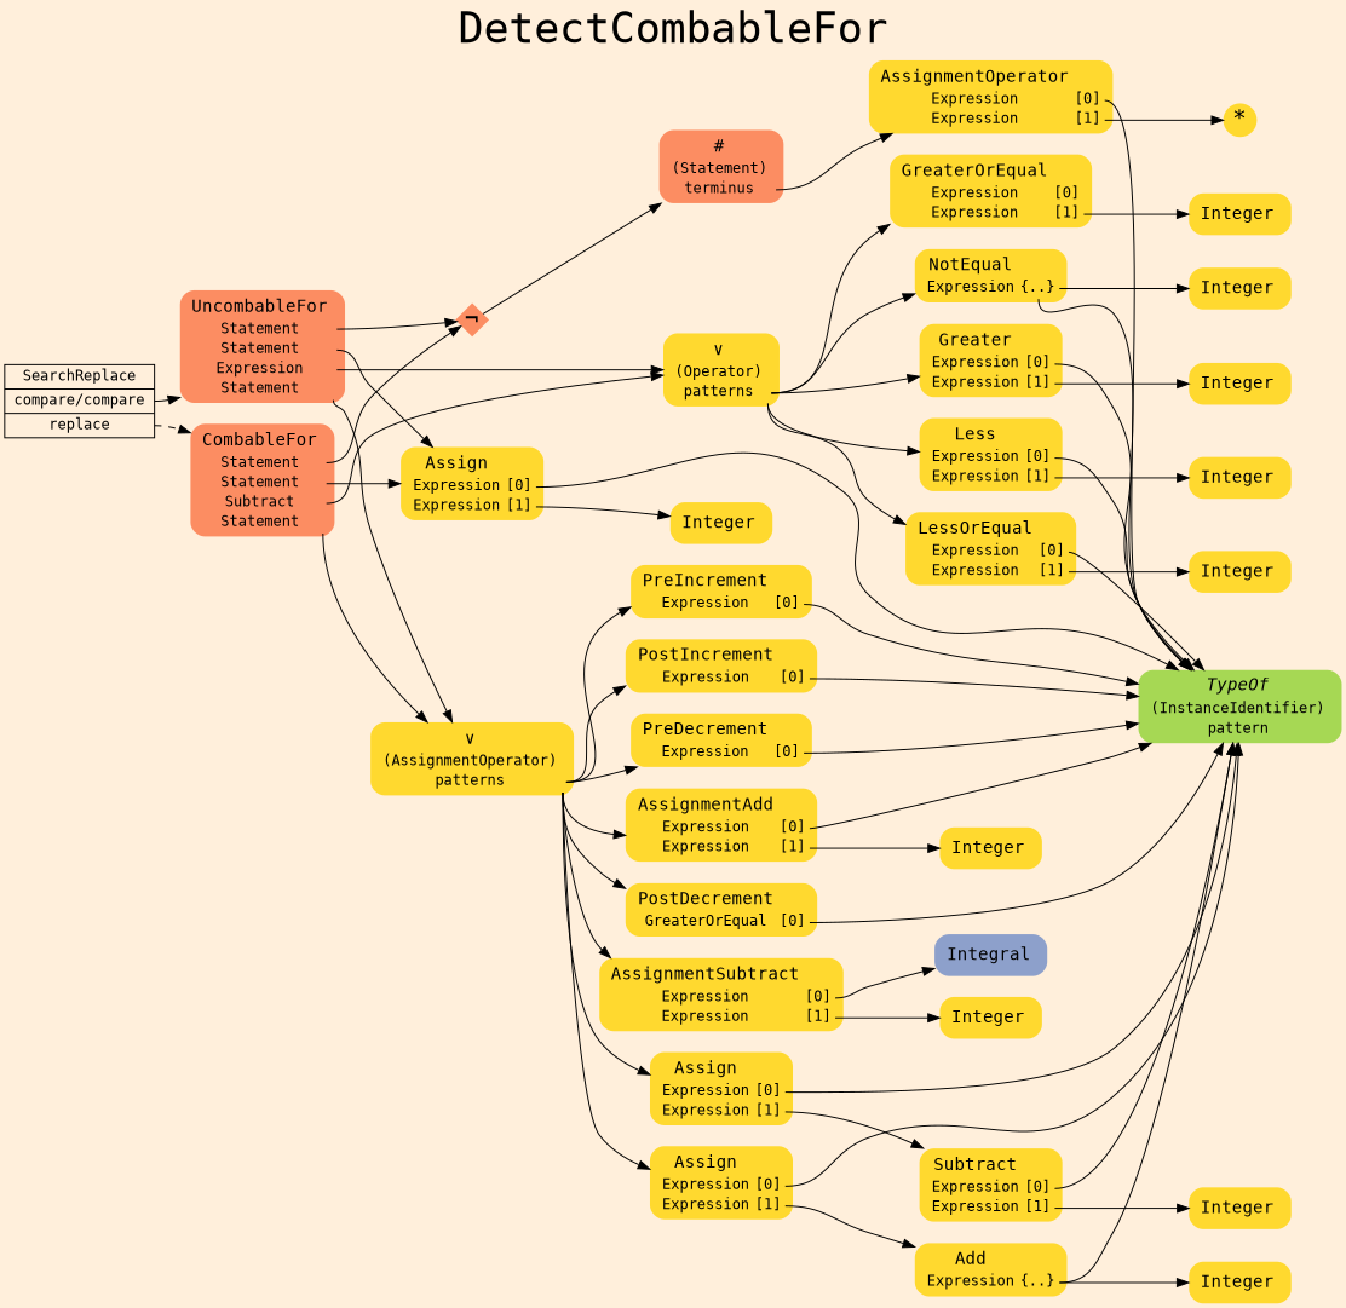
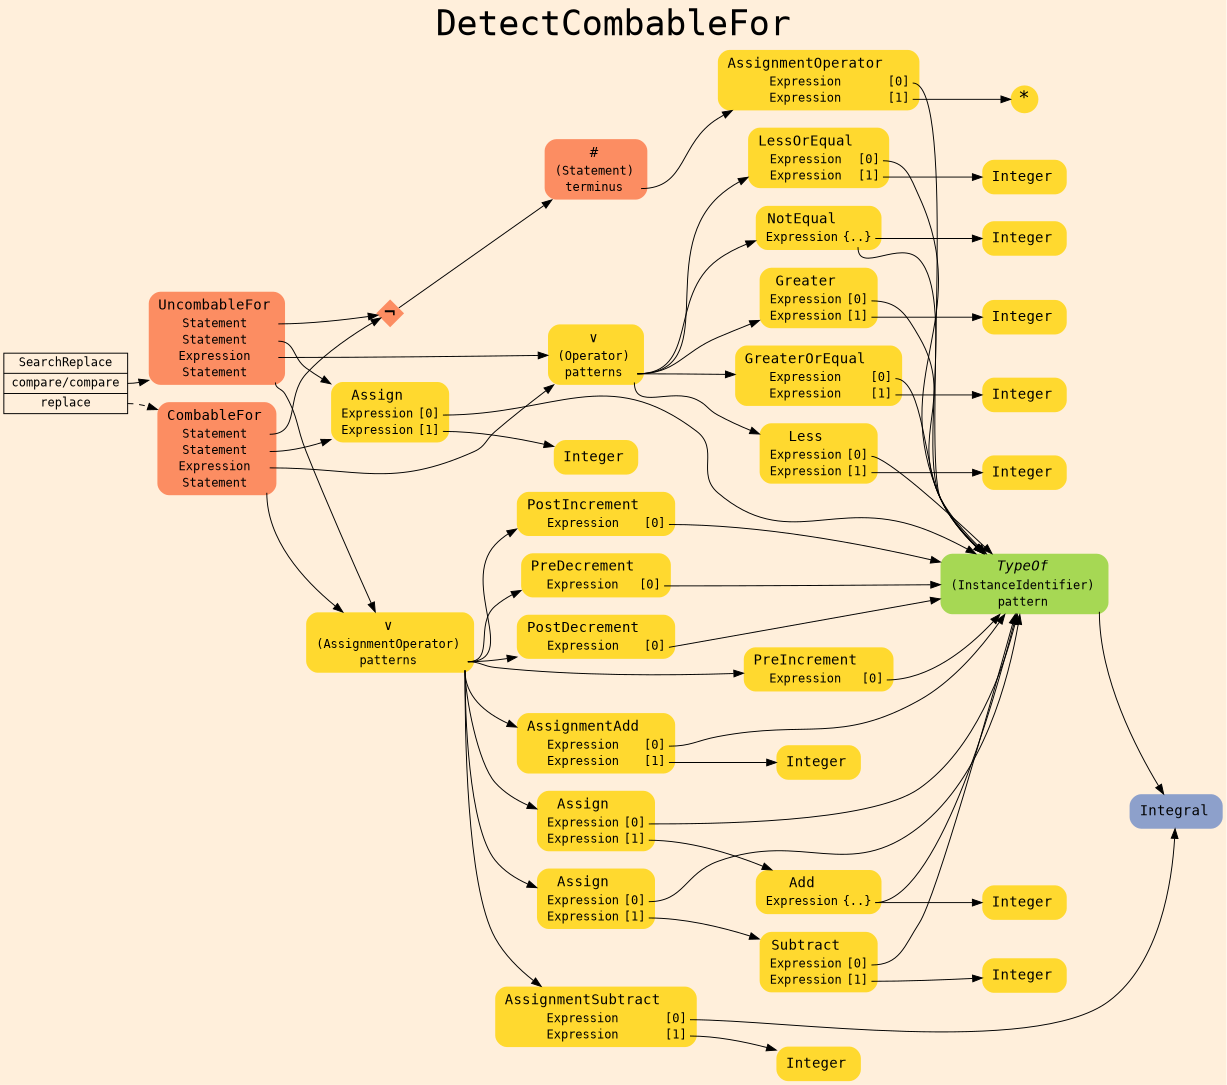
  digraph {
    bgcolor=antiquewhite1
    color=black
    fontcolor=black
    fontname="DejaVu Sans Mono"
    fontsize=36
    label=DetectCombableFor
    labelloc=t
    rankdir=LR
    ranksep=0.3
    node [fillcolor="/set28/6" fontname="DejaVu Sans Mono" fontsize=12 shape=plaintext style="rounded,filled"]
    edge [color=black fontcolor=black fontname="DejaVu Sans Mono" tailport=port1]
    n1 [color=black fillcolor=antiquewhite1 fontcolor=black label="<fixed> SearchReplace | <port0> compare/compare | <port1> replace" shape=record style=filled]
    n2 [fillcolor="/set28/2" label=<<TABLE BORDER="0" CELLBORDER="0" CELLSPACING="0">      <TR><TD><FONT POINT-SIZE="15.0">UncombableFor</FONT></TD><TD></TD></TR>      <TR><TD>Statement</TD><TD PORT="port0"></TD></TR>      <TR><TD>Statement</TD><TD PORT="port1"></TD></TR>      <TR><TD>Expression</TD><TD PORT="port2"></TD></TR>      <TR><TD>Statement</TD><TD PORT="port3"></TD></TR>     </TABLE>>]
-   n3 [fillcolor="/set28/2" label=<<TABLE BORDER="0" CELLBORDER="0" CELLSPACING="0">      <TR><TD><FONT POINT-SIZE="15.0">CombableFor</FONT></TD><TD></TD></TR>      <TR><TD>Statement</TD><TD PORT="port0"></TD></TR>      <TR><TD>Statement</TD><TD PORT="port1"></TD></TR>      <TR><TD>Subtract</TD><TD PORT="port2"></TD></TR>      <TR><TD>Statement</TD><TD PORT="port3"></TD></TR>     </TABLE>>]
+   n3 [fillcolor="/set28/2" label=<<TABLE BORDER="0" CELLBORDER="0" CELLSPACING="0">      <TR><TD><FONT POINT-SIZE="15.0">CombableFor</FONT></TD><TD></TD></TR>      <TR><TD>Statement</TD><TD PORT="port0"></TD></TR>      <TR><TD>Statement</TD><TD PORT="port1"></TD></TR>      <TR><TD>Expression</TD><TD PORT="port2"></TD></TR>      <TR><TD>Statement</TD><TD PORT="port3"></TD></TR>     </TABLE>>]
    n4 [fillcolor="/set28/2" fixedsize=true fontsize=20 height=0.4 label=<¬> penwidth=0.0 shape=diamond style=filled width=0.4]
    n5 [label=<<TABLE BORDER="0" CELLBORDER="0" CELLSPACING="0">      <TR><TD><FONT POINT-SIZE="15.0">Assign</FONT></TD><TD></TD></TR>      <TR><TD>Expression</TD><TD PORT="port0">[0]</TD></TR>      <TR><TD>Expression</TD><TD PORT="port1">[1]</TD></TR>     </TABLE>>]
    n6 [label=<<TABLE BORDER="0" CELLBORDER="0" CELLSPACING="0">      <TR><TD><FONT POINT-SIZE="15.0">∨</FONT></TD><TD></TD></TR>      <TR><TD>(Operator)</TD><TD PORT="port0"></TD></TR>      <TR><TD>patterns</TD><TD PORT="port1"></TD></TR>     </TABLE>>]
    n7 [label=<<TABLE BORDER="0" CELLBORDER="0" CELLSPACING="0">      <TR><TD><FONT POINT-SIZE="15.0">∨</FONT></TD><TD></TD></TR>      <TR><TD>(AssignmentOperator)</TD><TD PORT="port0"></TD></TR>      <TR><TD>patterns</TD><TD PORT="port1"></TD></TR>     </TABLE>>]
    n8 [fillcolor="/set28/2" label=<<TABLE BORDER="0" CELLBORDER="0" CELLSPACING="0">      <TR><TD><FONT POINT-SIZE="15.0">#</FONT></TD><TD></TD></TR>      <TR><TD>(Statement)</TD><TD PORT="port0"></TD></TR>      <TR><TD>terminus</TD><TD PORT="port1"></TD></TR>     </TABLE>>]
    n9 [fillcolor="/set28/5" label=<<TABLE BORDER="0" CELLBORDER="0" CELLSPACING="0">      <TR><TD><FONT POINT-SIZE="15.0"><I>TypeOf</I></FONT></TD><TD></TD></TR>      <TR><TD>(InstanceIdentifier)</TD><TD PORT="port0"></TD></TR>      <TR><TD>pattern</TD><TD PORT="port1"></TD></TR>     </TABLE>>]
    n10 [label=<<TABLE BORDER="0" CELLBORDER="0" CELLSPACING="0">      <TR><TD><FONT POINT-SIZE="15.0">Integer</FONT></TD><TD></TD></TR>     </TABLE>>]
    n11 [label=<<TABLE BORDER="0" CELLBORDER="0" CELLSPACING="0">      <TR><TD><FONT POINT-SIZE="15.0">Greater</FONT></TD><TD></TD></TR>      <TR><TD>Expression</TD><TD PORT="port0">[0]</TD></TR>      <TR><TD>Expression</TD><TD PORT="port1">[1]</TD></TR>     </TABLE>>]
    n12 [label=<<TABLE BORDER="0" CELLBORDER="0" CELLSPACING="0">      <TR><TD><FONT POINT-SIZE="15.0">GreaterOrEqual</FONT></TD><TD></TD></TR>      <TR><TD>Expression</TD><TD PORT="port0">[0]</TD></TR>      <TR><TD>Expression</TD><TD PORT="port1">[1]</TD></TR>     </TABLE>>]
    n13 [label=<<TABLE BORDER="0" CELLBORDER="0" CELLSPACING="0">      <TR><TD><FONT POINT-SIZE="15.0">Less</FONT></TD><TD></TD></TR>      <TR><TD>Expression</TD><TD PORT="port0">[0]</TD></TR>      <TR><TD>Expression</TD><TD PORT="port1">[1]</TD></TR>     </TABLE>>]
    n14 [label=<<TABLE BORDER="0" CELLBORDER="0" CELLSPACING="0">      <TR><TD><FONT POINT-SIZE="15.0">LessOrEqual</FONT></TD><TD></TD></TR>      <TR><TD>Expression</TD><TD PORT="port0">[0]</TD></TR>      <TR><TD>Expression</TD><TD PORT="port1">[1]</TD></TR>     </TABLE>>]
    n15 [label=<<TABLE BORDER="0" CELLBORDER="0" CELLSPACING="0">      <TR><TD><FONT POINT-SIZE="15.0">NotEqual</FONT></TD><TD></TD></TR>      <TR><TD>Expression</TD><TD PORT="port0">{..}</TD></TR>     </TABLE>>]
    n16 [label=<<TABLE BORDER="0" CELLBORDER="0" CELLSPACING="0">      <TR><TD><FONT POINT-SIZE="15.0">PreIncrement</FONT></TD><TD></TD></TR>      <TR><TD>Expression</TD><TD PORT="port0">[0]</TD></TR>     </TABLE>>]
    n17 [label=<<TABLE BORDER="0" CELLBORDER="0" CELLSPACING="0">      <TR><TD><FONT POINT-SIZE="15.0">PostIncrement</FONT></TD><TD></TD></TR>      <TR><TD>Expression</TD><TD PORT="port0">[0]</TD></TR>     </TABLE>>]
    n18 [label=<<TABLE BORDER="0" CELLBORDER="0" CELLSPACING="0">      <TR><TD><FONT POINT-SIZE="15.0">PreDecrement</FONT></TD><TD></TD></TR>      <TR><TD>Expression</TD><TD PORT="port0">[0]</TD></TR>     </TABLE>>]
-   n19 [label=<<TABLE BORDER="0" CELLBORDER="0" CELLSPACING="0">      <TR><TD><FONT POINT-SIZE="15.0">PostDecrement</FONT></TD><TD></TD></TR>      <TR><TD>GreaterOrEqual</TD><TD PORT="port0">[0]</TD></TR>     </TABLE>>]
+   n19 [label=<<TABLE BORDER="0" CELLBORDER="0" CELLSPACING="0">      <TR><TD><FONT POINT-SIZE="15.0">PostDecrement</FONT></TD><TD></TD></TR>      <TR><TD>Expression</TD><TD PORT="port0">[0]</TD></TR>     </TABLE>>]
    n20 [label=<<TABLE BORDER="0" CELLBORDER="0" CELLSPACING="0">      <TR><TD><FONT POINT-SIZE="15.0">AssignmentAdd</FONT></TD><TD></TD></TR>      <TR><TD>Expression</TD><TD PORT="port0">[0]</TD></TR>      <TR><TD>Expression</TD><TD PORT="port1">[1]</TD></TR>     </TABLE>>]
    n21 [label=<<TABLE BORDER="0" CELLBORDER="0" CELLSPACING="0">      <TR><TD><FONT POINT-SIZE="15.0">AssignmentSubtract</FONT></TD><TD></TD></TR>      <TR><TD>Expression</TD><TD PORT="port0">[0]</TD></TR>      <TR><TD>Expression</TD><TD PORT="port1">[1]</TD></TR>     </TABLE>>]
    n22 [label=<<TABLE BORDER="0" CELLBORDER="0" CELLSPACING="0">      <TR><TD><FONT POINT-SIZE="15.0">Assign</FONT></TD><TD></TD></TR>      <TR><TD>Expression</TD><TD PORT="port0">[0]</TD></TR>      <TR><TD>Expression</TD><TD PORT="port1">[1]</TD></TR>     </TABLE>>]
    n23 [label=<<TABLE BORDER="0" CELLBORDER="0" CELLSPACING="0">      <TR><TD><FONT POINT-SIZE="15.0">Assign</FONT></TD><TD></TD></TR>      <TR><TD>Expression</TD><TD PORT="port0">[0]</TD></TR>      <TR><TD>Expression</TD><TD PORT="port1">[1]</TD></TR>     </TABLE>>]
    n24 [label=<<TABLE BORDER="0" CELLBORDER="0" CELLSPACING="0">      <TR><TD><FONT POINT-SIZE="15.0">AssignmentOperator</FONT></TD><TD></TD></TR>      <TR><TD>Expression</TD><TD PORT="port0">[0]</TD></TR>      <TR><TD>Expression</TD><TD PORT="port1">[1]</TD></TR>     </TABLE>>]
    n25 [fixedsize=true fontsize=20 height=0.4 label=<*> penwidth=0.0 shape=circle style=filled width=0.4]
    n26 [fillcolor="/set28/3" label=<<TABLE BORDER="0" CELLBORDER="0" CELLSPACING="0">      <TR><TD><FONT POINT-SIZE="15.0">Integral</FONT></TD><TD></TD></TR>     </TABLE>>]
    n27 [label=<<TABLE BORDER="0" CELLBORDER="0" CELLSPACING="0">      <TR><TD><FONT POINT-SIZE="15.0">Integer</FONT></TD><TD></TD></TR>     </TABLE>>]
    n28 [label=<<TABLE BORDER="0" CELLBORDER="0" CELLSPACING="0">      <TR><TD><FONT POINT-SIZE="15.0">Integer</FONT></TD><TD></TD></TR>     </TABLE>>]
    n29 [label=<<TABLE BORDER="0" CELLBORDER="0" CELLSPACING="0">      <TR><TD><FONT POINT-SIZE="15.0">Integer</FONT></TD><TD></TD></TR>     </TABLE>>]
    n30 [label=<<TABLE BORDER="0" CELLBORDER="0" CELLSPACING="0">      <TR><TD><FONT POINT-SIZE="15.0">Integer</FONT></TD><TD></TD></TR>     </TABLE>>]
    n31 [label=<<TABLE BORDER="0" CELLBORDER="0" CELLSPACING="0">      <TR><TD><FONT POINT-SIZE="15.0">Integer</FONT></TD><TD></TD></TR>     </TABLE>>]
    n32 [label=<<TABLE BORDER="0" CELLBORDER="0" CELLSPACING="0">      <TR><TD><FONT POINT-SIZE="15.0">Integer</FONT></TD><TD></TD></TR>     </TABLE>>]
    n33 [label=<<TABLE BORDER="0" CELLBORDER="0" CELLSPACING="0">      <TR><TD><FONT POINT-SIZE="15.0">Integer</FONT></TD><TD></TD></TR>     </TABLE>>]
    n34 [label=<<TABLE BORDER="0" CELLBORDER="0" CELLSPACING="0">      <TR><TD><FONT POINT-SIZE="15.0">Add</FONT></TD><TD></TD></TR>      <TR><TD>Expression</TD><TD PORT="port0">{..}</TD></TR>     </TABLE>>]
    n35 [label=<<TABLE BORDER="0" CELLBORDER="0" CELLSPACING="0">      <TR><TD><FONT POINT-SIZE="15.0">Subtract</FONT></TD><TD></TD></TR>      <TR><TD>Expression</TD><TD PORT="port0">[0]</TD></TR>      <TR><TD>Expression</TD><TD PORT="port1">[1]</TD></TR>     </TABLE>>]
    n36 [label=<<TABLE BORDER="0" CELLBORDER="0" CELLSPACING="0">      <TR><TD><FONT POINT-SIZE="15.0">Integer</FONT></TD><TD></TD></TR>     </TABLE>>]
    n37 [label=<<TABLE BORDER="0" CELLBORDER="0" CELLSPACING="0">      <TR><TD><FONT POINT-SIZE="15.0">Integer</FONT></TD><TD></TD></TR>     </TABLE>>]
    n1 -> n2 [tailport=port0]
    n1 -> n3 [style=dashed]
    n2 -> n4 [tailport=port0]
    n2 -> n5
    n2 -> n6 [tailport=port2]
    n2 -> n7 [tailport=port3]
    n3 -> n4 [tailport=port0]
    n3 -> n5
    n3 -> n6 [tailport=port2]
    n3 -> n7 [tailport=port3]
    n4 -> n8
    n5 -> n9 [tailport=port0]
    n5 -> n10
    n6 -> n11
    n6 -> n12
    n6 -> n13
    n6 -> n14
    n6 -> n15
    n7 -> n16
    n7 -> n17
    n7 -> n18
    n7 -> n19
    n7 -> n20
    n7 -> n21
    n7 -> n22
    n7 -> n23
    n8 -> n24
+   n9 -> n26
    n11 -> n9 [tailport=port0]
    n11 -> n27
+   n12 -> n9 [tailport=port0]
    n12 -> n28
    n13 -> n9 [tailport=port0]
    n13 -> n29
    n14 -> n9 [tailport=port0]
    n14 -> n30
    n15 -> n9 [tailport=port0]
    n15 -> n31 [tailport=port0]
    n16 -> n9 [tailport=port0]
    n17 -> n9 [tailport=port0]
    n18 -> n9 [tailport=port0]
    n19 -> n9 [tailport=port0]
    n20 -> n9 [tailport=port0]
    n20 -> n32
    n21 -> n26 [tailport=port0]
    n21 -> n33
    n22 -> n9 [tailport=port0]
    n22 -> n34
    n23 -> n9 [tailport=port0]
    n23 -> n35
    n24 -> n9 [tailport=port0]
    n24 -> n25
    n34 -> n9 [tailport=port0]
    n34 -> n36 [tailport=port0]
    n35 -> n9 [tailport=port0]
    n35 -> n37
  }
